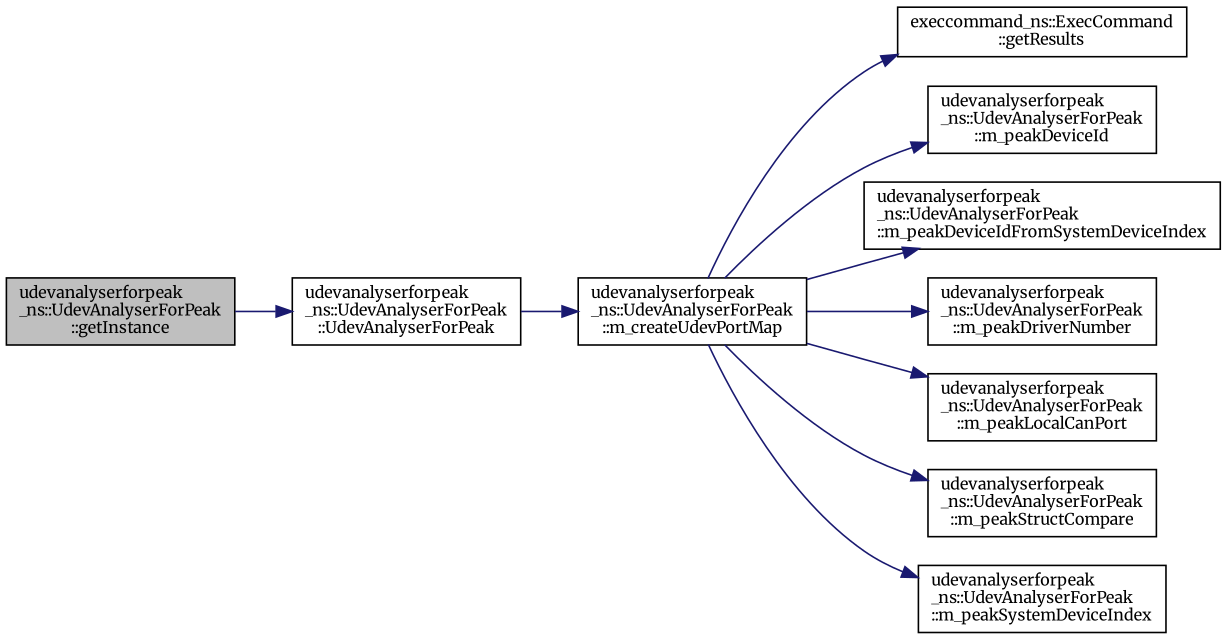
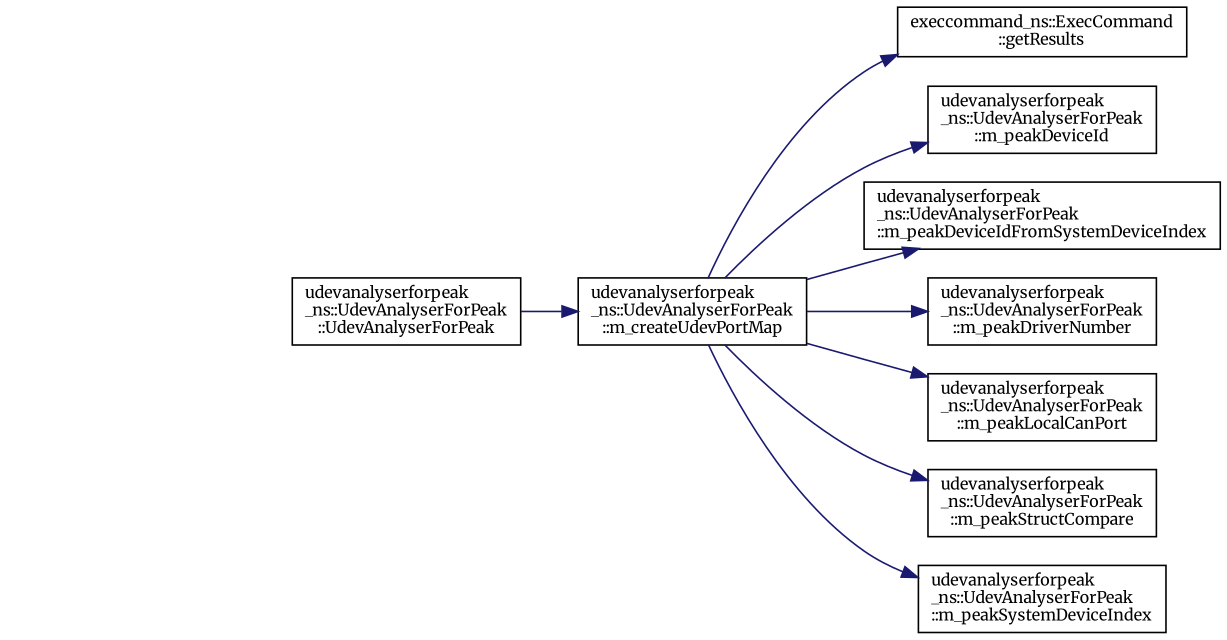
  digraph {
    rankdir=LR
    fontname=Merriweather
    node [color=black fillcolor=white fontname=Merriweather fontsize=10 shape=record style=filled]
    edge [color=midnightblue fontname=Merriweather fontsize=10 labelfontname=Helvetica labelfontsize=10 style=solid]
-   n1 [fillcolor=grey75 fontcolor=black height=0.2 label="udevanalyserforpeak\l_ns::UdevAnalyserForPeak\l::getInstance" width=0.4]
    n2 [height=0.2 label="udevanalyserforpeak\l_ns::UdevAnalyserForPeak\l::UdevAnalyserForPeak" width=0.4]
    n3 [height=0.2 label="udevanalyserforpeak\l_ns::UdevAnalyserForPeak\l::m_createUdevPortMap" width=0.4]
    n4 [height=0.2 label="execcommand_ns::ExecCommand\l::getResults" width=0.4]
    n5 [height=0.2 label="udevanalyserforpeak\l_ns::UdevAnalyserForPeak\l::m_peakDeviceId" width=0.4]
    n6 [height=0.2 label="udevanalyserforpeak\l_ns::UdevAnalyserForPeak\l::m_peakDeviceIdFromSystemDeviceIndex" width=0.4]
    n7 [height=0.2 label="udevanalyserforpeak\l_ns::UdevAnalyserForPeak\l::m_peakDriverNumber" width=0.4]
    n8 [height=0.2 label="udevanalyserforpeak\l_ns::UdevAnalyserForPeak\l::m_peakLocalCanPort" width=0.4]
    n9 [height=0.2 label="udevanalyserforpeak\l_ns::UdevAnalyserForPeak\l::m_peakStructCompare" width=0.4]
    n10 [height=0.2 label="udevanalyserforpeak\l_ns::UdevAnalyserForPeak\l::m_peakSystemDeviceIndex" width=0.4]
-   n1 -> n2
    n2 -> n3
    n3 -> n4
    n3 -> n5
    n3 -> n6
    n3 -> n7
    n3 -> n8
    n3 -> n9
    n3 -> n10
  }
